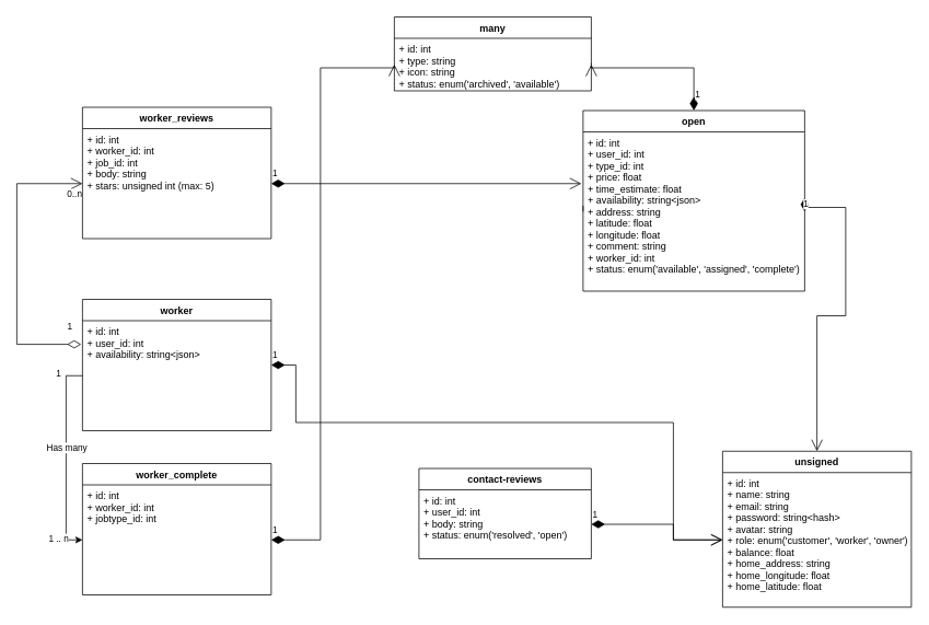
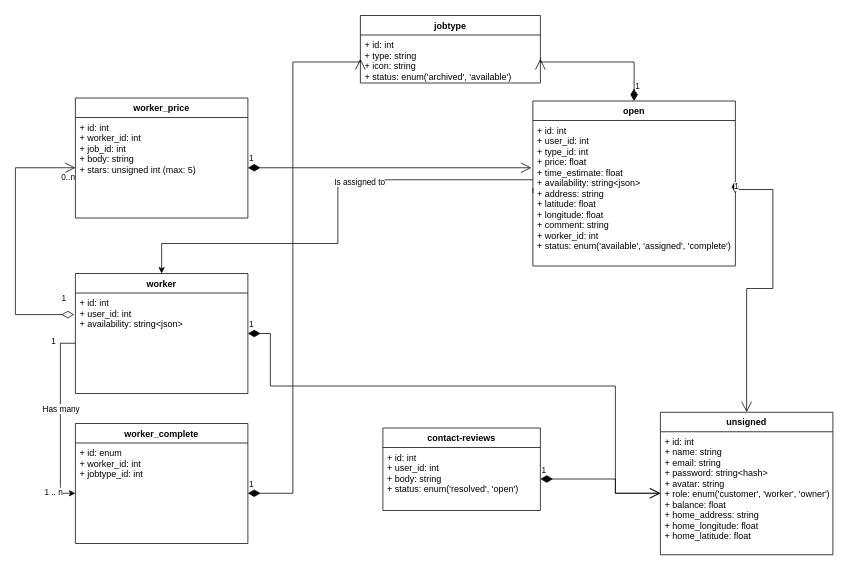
  <mxCell id="0" />
  <mxCell id="1" parent="0" />
- <mxCell id="2" value="many" style="swimlane;fontStyle=1;align=center;verticalAlign=top;childLayout=stackLayout;horizontal=1;startSize=26;horizontalStack=0;resizeParent=1;resizeParentMax=0;resizeLast=0;collapsible=1;marginBottom=0;" parent="1" vertex="1"><mxGeometry x="480" y="20" width="240" height="90" as="geometry" /></mxCell>
+ <mxCell id="2" value="jobtype" style="swimlane;fontStyle=1;align=center;verticalAlign=top;childLayout=stackLayout;horizontal=1;startSize=26;horizontalStack=0;resizeParent=1;resizeParentMax=0;resizeLast=0;collapsible=1;marginBottom=0;" parent="1" vertex="1"><mxGeometry x="480" y="20" width="240" height="90" as="geometry" /></mxCell>
  <mxCell id="3" value="+ id: int&#10;+ type: string&#10;+ icon: string&#10;+ status: enum('archived', 'available')&#10;&#10;" style="text;strokeColor=none;fillColor=none;align=left;verticalAlign=top;spacingLeft=4;spacingRight=4;overflow=hidden;rotatable=0;points=[[0,0.5],[1,0.5]];portConstraint=eastwest;" parent="2" vertex="1"><mxGeometry y="26" width="240" height="64" as="geometry" /></mxCell>
  <mxCell id="4" value="unsigned" style="swimlane;fontStyle=1;align=center;verticalAlign=top;childLayout=stackLayout;horizontal=1;startSize=26;horizontalStack=0;resizeParent=1;resizeParentMax=0;resizeLast=0;collapsible=1;marginBottom=0;" parent="1" vertex="1"><mxGeometry x="880" y="549" width="230" height="190" as="geometry"><mxRectangle x="895" y="604" width="60" height="26" as="alternateBounds" /></mxGeometry></mxCell>
  <mxCell id="5" value="+ id: int&#10;+ name: string&#10;+ email: string&#10;+ password: string&lt;hash&gt;&#10;+ avatar: string&#10;+ role: enum('customer', 'worker', 'owner')&#10;+ balance: float&#10;+ home_address: string&#10;+ home_longitude: float&#10;+ home_latitude: float&#10;&#10;&#10;&#10;" style="text;strokeColor=none;fillColor=none;align=left;verticalAlign=top;spacingLeft=4;spacingRight=4;overflow=hidden;rotatable=0;points=[[0,0.5],[1,0.5]];portConstraint=eastwest;" parent="4" vertex="1"><mxGeometry y="26" width="230" height="164" as="geometry" /></mxCell>
+ <mxCell id="6" style="edgeStyle=orthogonalEdgeStyle;rounded=0;orthogonalLoop=1;jettySize=auto;html=1;entryX=0.5;entryY=0;entryDx=0;entryDy=0;" parent="1" source="8" target="12" edge="1"><mxGeometry relative="1" as="geometry"><Array as="points"><mxPoint x="450" y="239" /><mxPoint x="450" y="324" /><mxPoint x="215" y="324" /></Array></mxGeometry></mxCell>
+ <mxCell id="7" value="&lt;div&gt;Is assigned to&lt;/div&gt;" style="edgeLabel;html=1;align=center;verticalAlign=middle;resizable=0;points=[];" parent="6" vertex="1" connectable="0"><mxGeometry x="-0.253" y="2" relative="1" as="geometry"><mxPoint as="offset" /></mxGeometry></mxCell>
  <mxCell id="8" value="open" style="swimlane;fontStyle=1;align=center;verticalAlign=top;childLayout=stackLayout;horizontal=1;startSize=26;horizontalStack=0;resizeParent=1;resizeParentMax=0;resizeLast=0;collapsible=1;marginBottom=0;" parent="1" vertex="1"><mxGeometry x="710" y="134" width="270" height="220" as="geometry" /></mxCell>
  <mxCell id="9" value="+ id: int&#10;+ user_id: int&#10;+ type_id: int&#10;+ price: float&#10;+ time_estimate: float&#10;+ availability: string&lt;json&gt;&#10;+ address: string&#10;+ latitude: float&#10;+ longitude: float&#10;+ comment: string&#10;+ worker_id: int&#10;+ status: enum('available', 'assigned', 'complete')&#10;" style="text;strokeColor=none;fillColor=none;align=left;verticalAlign=top;spacingLeft=4;spacingRight=4;overflow=hidden;rotatable=0;points=[[0,0.5],[1,0.5]];portConstraint=eastwest;fontStyle=0" parent="8" vertex="1"><mxGeometry y="26" width="270" height="194" as="geometry" /></mxCell>
  <mxCell id="10" value="" style="endArrow=none;html=1;rounded=0;exitX=1;exitY=0.5;exitDx=0;exitDy=0;entryX=0;entryY=0.5;entryDx=0;entryDy=0;startArrow=none;" parent="1" target="9" edge="1"><mxGeometry width="50" height="50" relative="1" as="geometry"><mxPoint x="710" y="250" as="sourcePoint" /><mxPoint x="650" y="301" as="targetPoint" /></mxGeometry></mxCell>
  <mxCell id="11" value="" style="endArrow=none;html=1;rounded=0;exitX=1;exitY=0.5;exitDx=0;exitDy=0;entryX=0;entryY=0.5;entryDx=0;entryDy=0;" parent="1" source="3" edge="1"><mxGeometry width="50" height="50" relative="1" as="geometry"><mxPoint x="720" y="77" as="sourcePoint" /><mxPoint x="720" y="76.5" as="targetPoint" /></mxGeometry></mxCell>
  <mxCell id="12" value="worker" style="swimlane;fontStyle=1;align=center;verticalAlign=top;childLayout=stackLayout;horizontal=1;startSize=26;horizontalStack=0;resizeParent=1;resizeParentMax=0;resizeLast=0;collapsible=1;marginBottom=0;" parent="1" vertex="1"><mxGeometry x="100" y="364" width="230" height="160" as="geometry" /></mxCell>
  <mxCell id="13" value="+ id: int&#10;+ user_id: int&#10;+ availability: string&lt;json&gt;&#10;" style="text;strokeColor=none;fillColor=none;align=left;verticalAlign=top;spacingLeft=4;spacingRight=4;overflow=hidden;rotatable=0;points=[[0,0.5],[1,0.5]];portConstraint=eastwest;" parent="12" vertex="1"><mxGeometry y="26" width="230" height="134" as="geometry" /></mxCell>
  <mxCell id="14" value="worker_complete" style="swimlane;fontStyle=1;align=center;verticalAlign=top;childLayout=stackLayout;horizontal=1;startSize=26;horizontalStack=0;resizeParent=1;resizeParentMax=0;resizeLast=0;collapsible=1;marginBottom=0;" parent="1" vertex="1"><mxGeometry x="100" y="564" width="230" height="160" as="geometry" /></mxCell>
- <mxCell id="15" value="+ id: int&#10;+ worker_id: int&#10;+ jobtype_id: int&#10;&#10;&#10;&#10;" style="text;strokeColor=none;fillColor=none;align=left;verticalAlign=top;spacingLeft=4;spacingRight=4;overflow=hidden;rotatable=0;points=[[0,0.5],[1,0.5]];portConstraint=eastwest;" parent="14" vertex="1"><mxGeometry y="26" width="230" height="134" as="geometry" /></mxCell>
- <mxCell id="16" value="worker_reviews&#10;" style="swimlane;fontStyle=1;align=center;verticalAlign=top;childLayout=stackLayout;horizontal=1;startSize=26;horizontalStack=0;resizeParent=1;resizeParentMax=0;resizeLast=0;collapsible=1;marginBottom=0;" parent="1" vertex="1"><mxGeometry x="100" y="130" width="230" height="160" as="geometry" /></mxCell>
+ <mxCell id="15" value="+ id: enum&#10;+ worker_id: int&#10;+ jobtype_id: int&#10;&#10;&#10;&#10;" style="text;strokeColor=none;fillColor=none;align=left;verticalAlign=top;spacingLeft=4;spacingRight=4;overflow=hidden;rotatable=0;points=[[0,0.5],[1,0.5]];portConstraint=eastwest;" parent="14" vertex="1"><mxGeometry y="26" width="230" height="134" as="geometry" /></mxCell>
+ <mxCell id="16" value="worker_price&#10;" style="swimlane;fontStyle=1;align=center;verticalAlign=top;childLayout=stackLayout;horizontal=1;startSize=26;horizontalStack=0;resizeParent=1;resizeParentMax=0;resizeLast=0;collapsible=1;marginBottom=0;" parent="1" vertex="1"><mxGeometry x="100" y="130" width="230" height="160" as="geometry" /></mxCell>
  <mxCell id="17" value="+ id: int&#10;+ worker_id: int&#10;+ job_id: int&#10;+ body: string&#10;+ stars: unsigned int (max: 5)&#10;&#10;" style="text;strokeColor=none;fillColor=none;align=left;verticalAlign=top;spacingLeft=4;spacingRight=4;overflow=hidden;rotatable=0;points=[[0,0.5],[1,0.5]];portConstraint=eastwest;" parent="16" vertex="1"><mxGeometry y="26" width="230" height="134" as="geometry" /></mxCell>
  <mxCell id="18" value="contact-reviews" style="swimlane;fontStyle=1;align=center;verticalAlign=top;childLayout=stackLayout;horizontal=1;startSize=26;horizontalStack=0;resizeParent=1;resizeParentMax=0;resizeLast=0;collapsible=1;marginBottom=0;" parent="1" vertex="1"><mxGeometry x="510" y="570" width="210" height="110" as="geometry" /></mxCell>
  <mxCell id="19" value="+ id: int&#10;+ user_id: int&#10;+ body: string&#10;+ status: enum('resolved', 'open')&#10;&#10;" style="text;strokeColor=none;fillColor=none;align=left;verticalAlign=top;spacingLeft=4;spacingRight=4;overflow=hidden;rotatable=0;points=[[0,0.5],[1,0.5]];portConstraint=eastwest;" parent="18" vertex="1"><mxGeometry y="26" width="210" height="84" as="geometry" /></mxCell>
  <mxCell id="20" value="1" style="endArrow=open;html=1;endSize=12;startArrow=diamondThin;startSize=14;startFill=1;edgeStyle=orthogonalEdgeStyle;align=left;verticalAlign=bottom;rounded=0;exitX=0.5;exitY=0;exitDx=0;exitDy=0;entryX=1;entryY=0.5;entryDx=0;entryDy=0;" parent="1" source="8" target="3" edge="1"><mxGeometry x="-0.887" relative="1" as="geometry"><mxPoint x="860" y="54" as="sourcePoint" /><mxPoint x="1020" y="54" as="targetPoint" /><Array as="points"><mxPoint x="845" y="82" /></Array><mxPoint as="offset" /></mxGeometry></mxCell>
  <mxCell id="21" value="1" style="endArrow=open;html=1;endSize=12;startArrow=diamondThin;startSize=14;startFill=1;edgeStyle=orthogonalEdgeStyle;align=left;verticalAlign=bottom;rounded=0;exitX=1;exitY=0.5;exitDx=0;exitDy=0;entryX=0.5;entryY=0;entryDx=0;entryDy=0;" parent="1" source="9" edge="1" target="4"><mxGeometry x="-1" y="3" relative="1" as="geometry"><mxPoint x="570" y="504" as="sourcePoint" /><mxPoint x="980" y="564" as="targetPoint" /><Array as="points"><mxPoint x="980" y="252" /><mxPoint x="1030" y="252" /><mxPoint x="1030" y="384" /><mxPoint x="995" y="384" /></Array></mxGeometry></mxCell>
  <mxCell id="22" value="1" style="endArrow=open;html=1;endSize=12;startArrow=diamondThin;startSize=14;startFill=1;edgeStyle=orthogonalEdgeStyle;align=left;verticalAlign=bottom;rounded=0;exitX=1;exitY=0.5;exitDx=0;exitDy=0;entryX=0;entryY=0.5;entryDx=0;entryDy=0;" parent="1" source="15" target="3" edge="1"><mxGeometry x="-1" y="3" relative="1" as="geometry"><mxPoint x="20" y="684" as="sourcePoint" /><mxPoint x="180" y="684" as="targetPoint" /><Array as="points"><mxPoint x="390" y="657" /><mxPoint x="390" y="82" /></Array></mxGeometry></mxCell>
  <mxCell id="23" style="edgeStyle=orthogonalEdgeStyle;rounded=0;orthogonalLoop=1;jettySize=auto;html=1;entryX=0;entryY=0.5;entryDx=0;entryDy=0;" parent="1" source="13" target="15" edge="1"><mxGeometry relative="1" as="geometry" /></mxCell>
  <mxCell id="24" value="&lt;div&gt;Has many&lt;/div&gt;" style="edgeLabel;html=1;align=center;verticalAlign=middle;resizable=0;points=[];" parent="23" vertex="1" connectable="0"><mxGeometry x="-0.005" relative="1" as="geometry"><mxPoint y="-12" as="offset" /></mxGeometry></mxCell>
  <mxCell id="25" value="1 .. n" style="edgeLabel;html=1;align=center;verticalAlign=middle;resizable=0;points=[];" parent="23" vertex="1" connectable="0"><mxGeometry x="0.88" y="2" relative="1" as="geometry"><mxPoint x="-16" as="offset" /></mxGeometry></mxCell>
  <mxCell id="26" value="&lt;div&gt;1&lt;/div&gt;" style="edgeLabel;html=1;align=center;verticalAlign=middle;resizable=0;points=[];" parent="23" vertex="1" connectable="0"><mxGeometry x="-0.732" y="-1" relative="1" as="geometry"><mxPoint x="-9" y="-15" as="offset" /></mxGeometry></mxCell>
  <mxCell id="27" value="" style="endArrow=open;html=1;endSize=12;startArrow=diamondThin;startSize=14;startFill=0;edgeStyle=orthogonalEdgeStyle;rounded=0;entryX=0;entryY=0.5;entryDx=0;entryDy=0;exitX=-0.007;exitY=0.215;exitDx=0;exitDy=0;exitPerimeter=0;" parent="1" source="13" target="17" edge="1"><mxGeometry relative="1" as="geometry"><mxPoint x="100" y="457" as="sourcePoint" /><mxPoint x="180" y="334" as="targetPoint" /><Array as="points"><mxPoint x="20" y="419" /><mxPoint x="20" y="223" /></Array></mxGeometry></mxCell>
  <mxCell id="28" value="1" style="edgeLabel;resizable=0;html=1;align=left;verticalAlign=top;" parent="27" connectable="0" vertex="1"><mxGeometry x="-1" relative="1" as="geometry"><mxPoint x="-18" y="-35" as="offset" /></mxGeometry></mxCell>
  <mxCell id="29" value="0..n" style="edgeLabel;resizable=0;html=1;align=right;verticalAlign=top;" parent="27" connectable="0" vertex="1"><mxGeometry x="1" relative="1" as="geometry" /></mxCell>
  <mxCell id="30" value="1" style="endArrow=open;html=1;endSize=12;startArrow=diamondThin;startSize=14;startFill=1;edgeStyle=orthogonalEdgeStyle;align=left;verticalAlign=bottom;rounded=0;exitX=1;exitY=0.5;exitDx=0;exitDy=0;" parent="1" source="17" edge="1"><mxGeometry x="-1" y="3" relative="1" as="geometry"><mxPoint x="560" y="384" as="sourcePoint" /><mxPoint x="708" y="223" as="targetPoint" /><Array as="points"><mxPoint x="708" y="223" /></Array></mxGeometry></mxCell>
  <mxCell id="31" value="1" style="endArrow=open;html=1;endSize=12;startArrow=diamondThin;startSize=14;startFill=1;edgeStyle=orthogonalEdgeStyle;align=left;verticalAlign=bottom;rounded=0;exitX=1;exitY=0.5;exitDx=0;exitDy=0;entryX=0;entryY=0.5;entryDx=0;entryDy=0;" parent="1" source="12" target="5" edge="1"><mxGeometry x="-1" y="3" relative="1" as="geometry"><mxPoint x="340" y="667" as="sourcePoint" /><mxPoint x="570" y="92" as="targetPoint" /><Array as="points"><mxPoint x="360" y="444" /><mxPoint x="360" y="514" /><mxPoint x="820" y="514" /><mxPoint x="820" y="657" /></Array></mxGeometry></mxCell>
  <mxCell id="32" value="1" style="endArrow=open;html=1;endSize=12;startArrow=diamondThin;startSize=14;startFill=1;edgeStyle=orthogonalEdgeStyle;align=left;verticalAlign=bottom;rounded=0;exitX=1;exitY=0.5;exitDx=0;exitDy=0;entryX=0;entryY=0.5;entryDx=0;entryDy=0;" edge="1" parent="1" source="19" target="5"><mxGeometry x="-1" y="3" relative="1" as="geometry"><mxPoint x="720" y="690" as="sourcePoint" /><mxPoint x="880" y="690" as="targetPoint" /><Array as="points"><mxPoint x="820" y="638" /><mxPoint x="820" y="657" /></Array></mxGeometry></mxCell>
